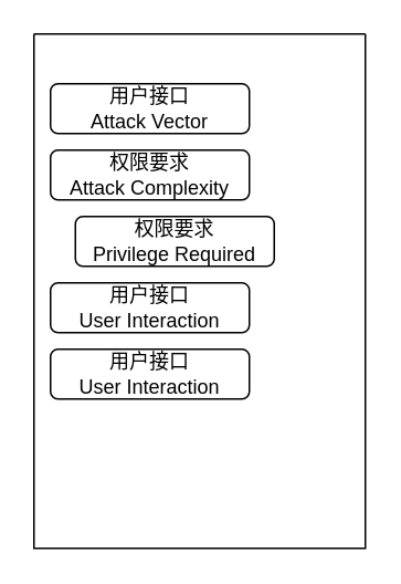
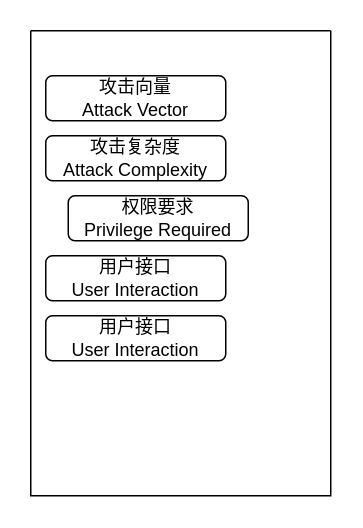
  <mxCell id="0" />
  <mxCell id="1" parent="0" />
  <mxCell id="2" value="" style="swimlane;startSize=0;" parent="1" vertex="1"><mxGeometry x="20" y="20" width="200" height="310" as="geometry" /></mxCell>
- <mxCell id="3" value="用户接口&lt;br&gt;Attack Vector" style="rounded=1;whiteSpace=wrap;html=1;" parent="2" vertex="1"><mxGeometry x="10" y="30" width="120" height="30" as="geometry" /></mxCell>
- <mxCell id="4" value="权限要求&lt;br&gt;Attack Complexity" style="rounded=1;whiteSpace=wrap;html=1;" parent="2" vertex="1"><mxGeometry x="10" y="70" width="120" height="30" as="geometry" /></mxCell>
+ <mxCell id="3" value="攻击向量&lt;br&gt;Attack Vector" style="rounded=1;whiteSpace=wrap;html=1;" parent="2" vertex="1"><mxGeometry x="10" y="30" width="120" height="30" as="geometry" /></mxCell>
+ <mxCell id="4" value="攻击复杂度&lt;br&gt;Attack Complexity" style="rounded=1;whiteSpace=wrap;html=1;" parent="2" vertex="1"><mxGeometry x="10" y="70" width="120" height="30" as="geometry" /></mxCell>
  <mxCell id="5" value="权限要求&lt;br&gt;Privilege Required" style="rounded=1;whiteSpace=wrap;html=1;" vertex="1" parent="2"><mxGeometry x="25" y="110" width="120" height="30" as="geometry" /></mxCell>
  <mxCell id="6" value="用户接口&lt;br&gt;User Interaction" style="rounded=1;whiteSpace=wrap;html=1;" vertex="1" parent="2"><mxGeometry x="10" y="150" width="120" height="30" as="geometry" /></mxCell>
  <mxCell id="7" value="用户接口&lt;br&gt;User Interaction" style="rounded=1;whiteSpace=wrap;html=1;" vertex="1" parent="2"><mxGeometry x="10" y="190" width="120" height="30" as="geometry" /></mxCell>
